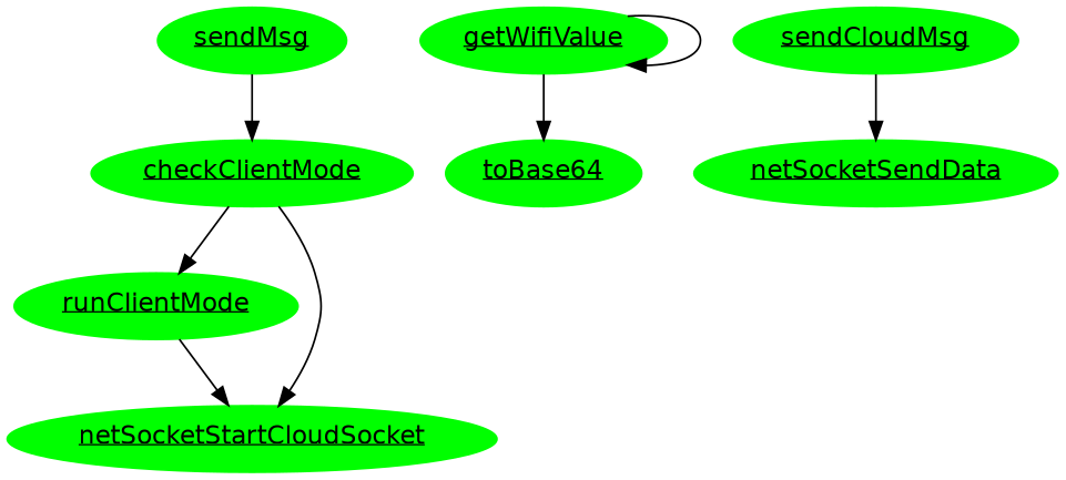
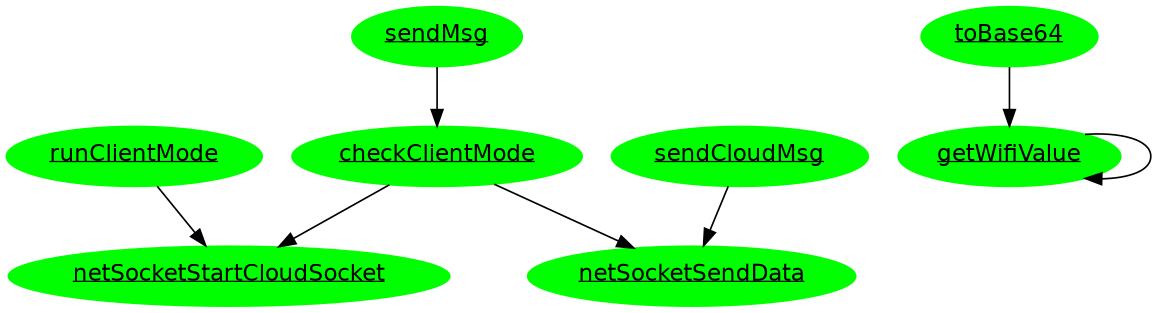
  digraph {
    fontname="DejaVu Sans"
    node [color=green fontname="DejaVu Sans" style=filled]
    edge [fontname="DejaVu Sans"]
    n1 [label=<<u>sendMsg</u>>]
    n2 [label=<<u>checkClientMode</u>>]
    n3 [label=<<u>runClientMode</u>>]
    n4 [label=<<u>netSocketStartCloudSocket</u>>]
    n5 [label=<<u>toBase64</u>>]
    n6 [label=<<u>getWifiValue</u>>]
    n7 [label=<<u>sendCloudMsg</u>>]
    n8 [label=<<u>netSocketSendData</u>>]
    n1 -> n2
-   n2 -> n3
+   n2 -> n8
    n2 -> n4
    n3 -> n4
-   n6 -> n5
+   n5 -> n6
    n6 -> n6
    n7 -> n8
  }
